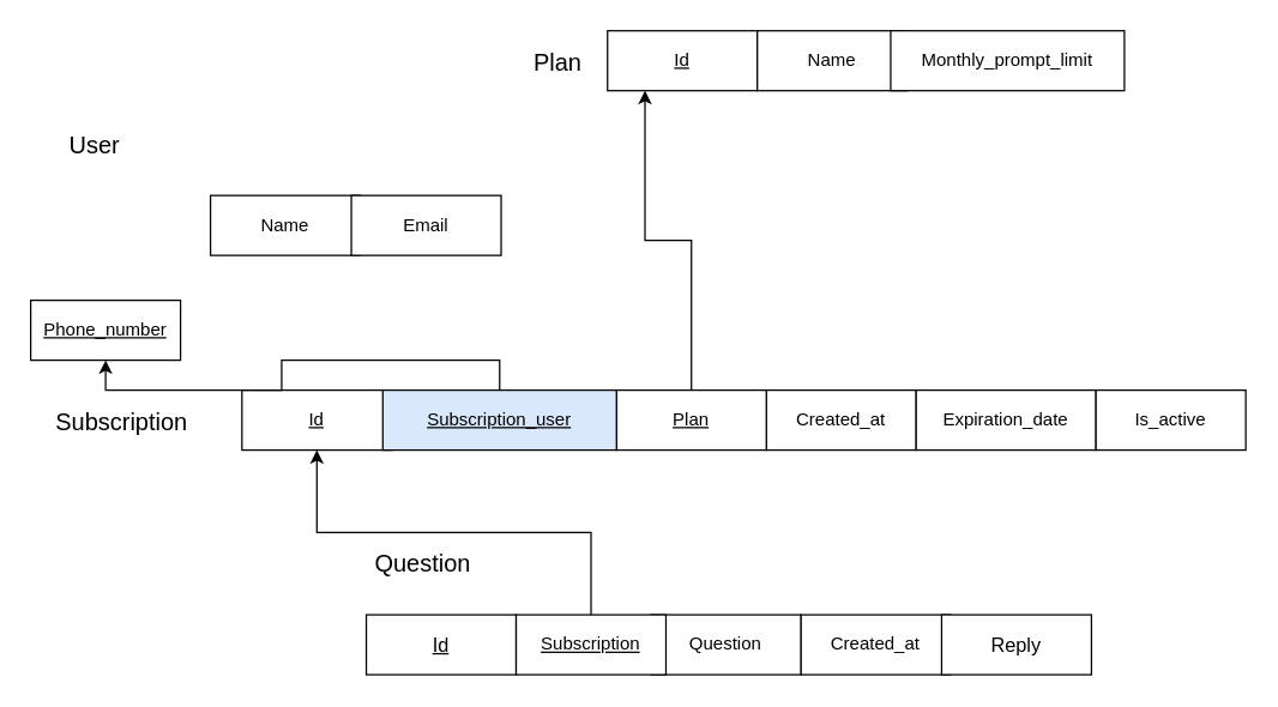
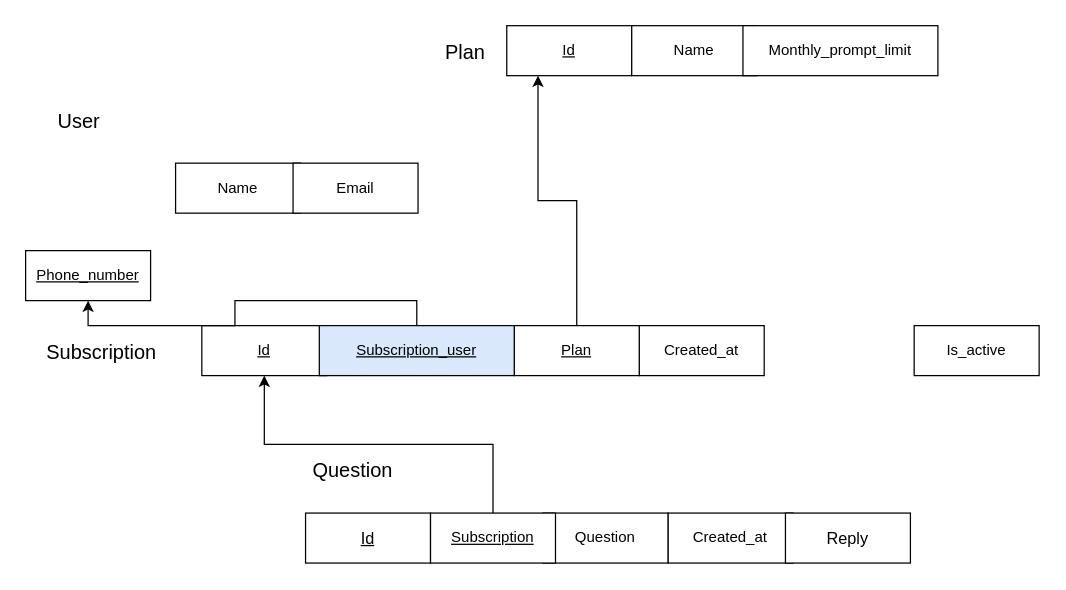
  <mxCell id="0" />
  <mxCell id="1" parent="0" />
  <mxCell id="2" value="&lt;u&gt;Phone_number&lt;/u&gt;" style="whiteSpace=wrap;html=1;align=center;" vertex="1" parent="1"><mxGeometry x="20" y="200" width="100" height="40" as="geometry" /></mxCell>
  <mxCell id="3" value="Name" style="whiteSpace=wrap;html=1;align=center;" vertex="1" parent="1"><mxGeometry x="140" y="130" width="100" height="40" as="geometry" /></mxCell>
  <mxCell id="4" value="Email" style="whiteSpace=wrap;html=1;align=center;" vertex="1" parent="1"><mxGeometry x="234" y="130" width="100" height="40" as="geometry" /></mxCell>
  <mxCell id="5" value="User" style="text;strokeColor=none;fillColor=none;spacingLeft=4;spacingRight=4;overflow=hidden;rotatable=0;points=[[0,0.5],[1,0.5]];portConstraint=eastwest;fontSize=16;" vertex="1" parent="1"><mxGeometry x="40" y="80" width="60" height="40" as="geometry" /></mxCell>
  <mxCell id="6" value="&lt;u&gt;Id&lt;/u&gt;" style="whiteSpace=wrap;html=1;align=center;" vertex="1" parent="1"><mxGeometry x="405" y="20" width="100" height="40" as="geometry" /></mxCell>
  <mxCell id="7" value="Name" style="whiteSpace=wrap;html=1;align=center;" vertex="1" parent="1"><mxGeometry x="505" y="20" width="100" height="40" as="geometry" /></mxCell>
  <mxCell id="8" value="Monthly_prompt_limit" style="whiteSpace=wrap;html=1;align=center;" vertex="1" parent="1"><mxGeometry x="594" y="20" width="156" height="40" as="geometry" /></mxCell>
  <mxCell id="9" value="&lt;u&gt;Id&lt;/u&gt;" style="whiteSpace=wrap;html=1;align=center;" vertex="1" parent="1"><mxGeometry x="161" y="260" width="100" height="40" as="geometry" /></mxCell>
  <mxCell id="10" value="Created_at" style="whiteSpace=wrap;html=1;align=center;" vertex="1" parent="1"><mxGeometry x="511" y="260" width="100" height="40" as="geometry" /></mxCell>
- <mxCell id="11" value="Expiration_date" style="whiteSpace=wrap;html=1;align=center;" vertex="1" parent="1"><mxGeometry x="611" y="260" width="120" height="40" as="geometry" /></mxCell>
  <mxCell id="12" value="Is_active" style="whiteSpace=wrap;html=1;align=center;" vertex="1" parent="1"><mxGeometry x="731" y="260" width="100" height="40" as="geometry" /></mxCell>
  <mxCell id="13" style="edgeStyle=orthogonalEdgeStyle;rounded=0;orthogonalLoop=1;jettySize=auto;html=1;exitX=0.5;exitY=0;exitDx=0;exitDy=0;entryX=0.25;entryY=1;entryDx=0;entryDy=0;fontSize=16;" edge="1" parent="1" source="14" target="6"><mxGeometry relative="1" as="geometry" /></mxCell>
  <mxCell id="14" value="&lt;u&gt;Plan&lt;/u&gt;" style="whiteSpace=wrap;html=1;align=center;" vertex="1" parent="1"><mxGeometry x="411" y="260" width="100" height="40" as="geometry" /></mxCell>
  <mxCell id="15" style="edgeStyle=orthogonalEdgeStyle;rounded=0;orthogonalLoop=1;jettySize=auto;html=1;exitX=0.5;exitY=0;exitDx=0;exitDy=0;entryX=0.5;entryY=1;entryDx=0;entryDy=0;fontSize=16;" edge="1" parent="1" source="16" target="2"><mxGeometry relative="1" as="geometry" /></mxCell>
  <mxCell id="16" value="&lt;u&gt;Subscription_user&lt;/u&gt;" style="whiteSpace=wrap;html=1;align=center;fillColor=#dae8fc;" vertex="1" parent="1"><mxGeometry x="255" y="260" width="156" height="40" as="geometry" /></mxCell>
  <mxCell id="17" value="&lt;u&gt;Id&lt;/u&gt;" style="whiteSpace=wrap;html=1;align=center;fontSize=13;" vertex="1" parent="1"><mxGeometry x="244" y="410" width="100" height="40" as="geometry" /></mxCell>
  <mxCell id="18" value="Created_at" style="whiteSpace=wrap;html=1;align=center;" vertex="1" parent="1"><mxGeometry x="534" y="410" width="100" height="40" as="geometry" /></mxCell>
  <mxCell id="19" value="Question" style="whiteSpace=wrap;html=1;align=center;" vertex="1" parent="1"><mxGeometry x="434" y="410" width="100" height="40" as="geometry" /></mxCell>
  <mxCell id="20" style="edgeStyle=orthogonalEdgeStyle;rounded=0;orthogonalLoop=1;jettySize=auto;html=1;exitX=0.5;exitY=0;exitDx=0;exitDy=0;entryX=0.5;entryY=1;entryDx=0;entryDy=0;fontSize=16;" edge="1" parent="1" source="21" target="9"><mxGeometry relative="1" as="geometry" /></mxCell>
  <mxCell id="21" value="&lt;u&gt;Subscription&lt;/u&gt;" style="whiteSpace=wrap;html=1;align=center;" vertex="1" parent="1"><mxGeometry x="344" y="410" width="100" height="40" as="geometry" /></mxCell>
  <mxCell id="22" value="Reply" style="whiteSpace=wrap;html=1;align=center;fontSize=13;" vertex="1" parent="1"><mxGeometry x="628" y="410" width="100" height="40" as="geometry" /></mxCell>
  <mxCell id="23" value="Plan" style="text;strokeColor=none;fillColor=none;spacingLeft=4;spacingRight=4;overflow=hidden;rotatable=0;points=[[0,0.5],[1,0.5]];portConstraint=eastwest;fontSize=16;" vertex="1" parent="1"><mxGeometry x="350" y="25" width="90" height="30" as="geometry" /></mxCell>
  <mxCell id="24" value="Subscription" style="text;strokeColor=none;fillColor=none;spacingLeft=4;spacingRight=4;overflow=hidden;rotatable=0;points=[[0,0.5],[1,0.5]];portConstraint=eastwest;fontSize=16;" vertex="1" parent="1"><mxGeometry x="31" y="265" width="200" height="30" as="geometry" /></mxCell>
  <mxCell id="25" value="Question" style="text;strokeColor=none;fillColor=none;spacingLeft=4;spacingRight=4;overflow=hidden;rotatable=0;points=[[0,0.5],[1,0.5]];portConstraint=eastwest;fontSize=16;" vertex="1" parent="1"><mxGeometry x="244" y="360" width="270" height="30" as="geometry" /></mxCell>
